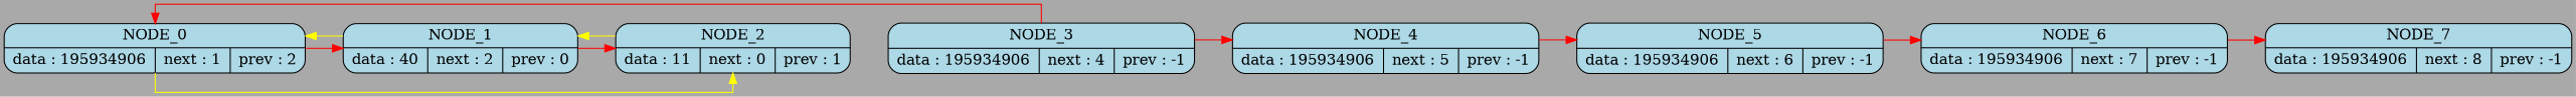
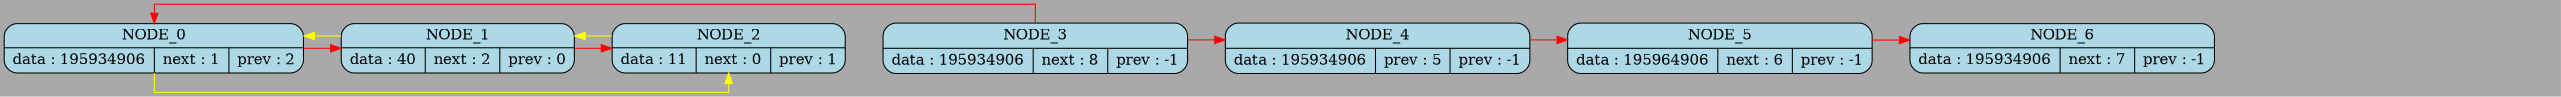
  digraph {
    bgcolor=darkgrey
    fontname="DejaVu Serif"
    rankdir=LR
    splines=ortho
    node [color=black fillcolor=lightblue fontname="DejaVu Serif" fontsize=14 shape=Mrecord style=filled]
    edge [color=invis fontcolor=blue fontname="DejaVu Serif" fontsize=12]
    n1 [label="<name> NODE_0 | {data : 195934906 | <next> next : 1 | <prev> prev : 2}"]
    n2 [label="<name> NODE_1 | {data : 40 | <next> next : 2 | <prev> prev : 0}"]
    n3 [label="<name> NODE_2 | {data : 11 | <next> next : 0 | <prev> prev : 1}"]
-   n4 [label="<name> NODE_3 | {data : 195934906 | <next> next : 4 | <prev> prev : -1}"]
-   n5 [label="<name> NODE_4 | {data : 195934906 | <next> next : 5 | <prev> prev : -1}"]
-   n6 [label="<name> NODE_5 | {data : 195934906 | <next> next : 6 | <prev> prev : -1}"]
+   n4 [label="<name> NODE_3 | {data : 195934906 | <next> next : 8 | <prev> prev : -1}"]
+   n5 [label="<name> NODE_4 | {data : 195934906 | <next> prev : 5 | <prev> prev : -1}"]
+   n6 [label="<name> NODE_5 | {data : 195964906 | <next> next : 6 | <prev> prev : -1}"]
    n7 [label="<name> NODE_6 | {data : 195934906 | <next> next : 7 | <prev> prev : -1}"]
-   n8 [label="<name> NODE_7 | {data : 195934906 | <next> next : 8 | <prev> prev : -1}"]
    n1 -> n2 [weight=100]
    n1 -> n2 [color=red]
    n1 -> n3 [color=yellow]
    n2 -> n1 [color=yellow]
    n2 -> n3 [weight=100]
    n2 -> n3 [color=red]
    n3 -> n2 [color=yellow]
    n3 -> n4 [weight=100]
    n4 -> n1 [color=red]
    n4 -> n5 [weight=100]
    n4 -> n5 [color=red]
    n5 -> n6 [weight=100]
    n5 -> n6 [color=red]
    n6 -> n7 [weight=100]
    n6 -> n7 [color=red]
-   n7 -> n8 [weight=100]
-   n7 -> n8 [color=red]
  }
